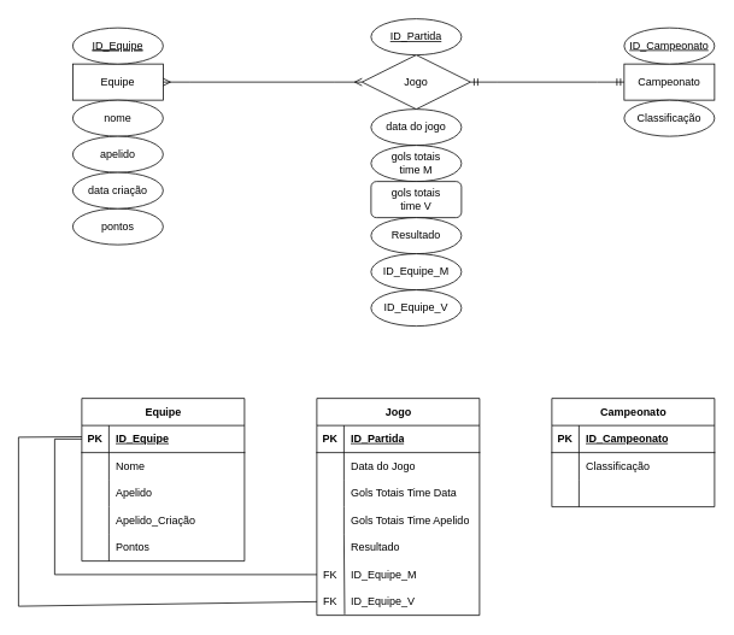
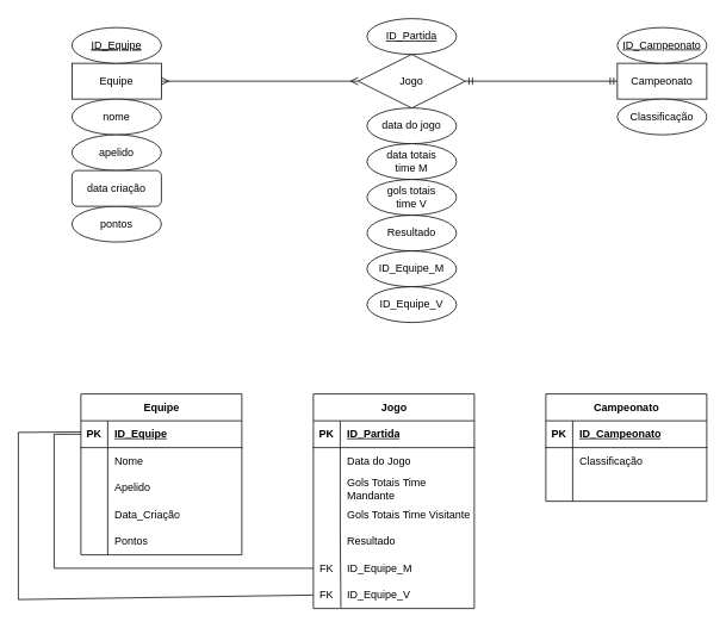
  <mxCell id="0" />
  <mxCell id="1" parent="0" />
  <mxCell id="2" value="Equipe" style="whiteSpace=wrap;html=1;align=center;" vertex="1" parent="1"><mxGeometry x="80" y="70" width="100" height="40" as="geometry" /></mxCell>
  <mxCell id="3" value="Campeonato" style="whiteSpace=wrap;html=1;align=center;" vertex="1" parent="1"><mxGeometry x="690" y="70" width="100" height="40" as="geometry" /></mxCell>
  <mxCell id="4" value="Jogo" style="shape=rhombus;perimeter=rhombusPerimeter;whiteSpace=wrap;html=1;align=center;" vertex="1" parent="1"><mxGeometry x="400" y="60" width="120" height="60" as="geometry" /></mxCell>
  <mxCell id="5" value="ID_Partida" style="ellipse;whiteSpace=wrap;html=1;align=center;fontStyle=4;" vertex="1" parent="1"><mxGeometry x="410" y="20" width="100" height="40" as="geometry" /></mxCell>
  <mxCell id="6" value="data do jogo" style="ellipse;whiteSpace=wrap;html=1;align=center;" vertex="1" parent="1"><mxGeometry x="410" y="120" width="100" height="40" as="geometry" /></mxCell>
  <mxCell id="7" value="pontos" style="ellipse;whiteSpace=wrap;html=1;align=center;" vertex="1" parent="1"><mxGeometry x="80" y="230" width="100" height="40" as="geometry" /></mxCell>
- <mxCell id="8" value="&lt;div&gt;gols totais&lt;/div&gt;&lt;div&gt;time M &lt;/div&gt;" style="ellipse;whiteSpace=wrap;html=1;align=center;" vertex="1" parent="1"><mxGeometry x="410" y="160" width="100" height="40" as="geometry" /></mxCell>
- <mxCell id="9" value="&lt;div&gt;gols totais&lt;/div&gt;&lt;div&gt;time V&lt;/div&gt;" style="whiteSpace=wrap;html=1;align=center;rounded=1;" vertex="1" parent="1"><mxGeometry x="410" y="200" width="100" height="40" as="geometry" /></mxCell>
+ <mxCell id="8" value="&lt;div&gt;data totais&lt;/div&gt;&lt;div&gt;time M &lt;/div&gt;" style="ellipse;whiteSpace=wrap;html=1;align=center;" vertex="1" parent="1"><mxGeometry x="410" y="160" width="100" height="40" as="geometry" /></mxCell>
+ <mxCell id="9" value="&lt;div&gt;gols totais&lt;/div&gt;&lt;div&gt;time V&lt;/div&gt;" style="ellipse;whiteSpace=wrap;html=1;align=center;" vertex="1" parent="1"><mxGeometry x="410" y="200" width="100" height="40" as="geometry" /></mxCell>
  <mxCell id="10" value="Resultado" style="ellipse;whiteSpace=wrap;html=1;align=center;" vertex="1" parent="1"><mxGeometry x="410" y="240" width="100" height="40" as="geometry" /></mxCell>
  <mxCell id="11" value="nome" style="ellipse;whiteSpace=wrap;html=1;align=center;" vertex="1" parent="1"><mxGeometry x="80" y="110" width="100" height="40" as="geometry" /></mxCell>
  <mxCell id="12" value="apelido" style="ellipse;whiteSpace=wrap;html=1;align=center;" vertex="1" parent="1"><mxGeometry x="80" y="150" width="100" height="40" as="geometry" /></mxCell>
- <mxCell id="13" value="data criação" style="ellipse;whiteSpace=wrap;html=1;align=center;" vertex="1" parent="1"><mxGeometry x="80" y="190" width="100" height="40" as="geometry" /></mxCell>
+ <mxCell id="13" value="data criação" style="whiteSpace=wrap;html=1;align=center;rounded=1;" vertex="1" parent="1"><mxGeometry x="80" y="190" width="100" height="40" as="geometry" /></mxCell>
  <mxCell id="14" value="ID_Campeonato" style="ellipse;whiteSpace=wrap;html=1;align=center;fontStyle=4;" vertex="1" parent="1"><mxGeometry x="690" y="30" width="100" height="40" as="geometry" /></mxCell>
  <mxCell id="15" value="" style="edgeStyle=entityRelationEdgeStyle;fontSize=12;html=1;endArrow=ERmany;startArrow=ERmany;rounded=0;exitX=1;exitY=0.5;exitDx=0;exitDy=0;" edge="1" source="2" target="4" parent="1"><mxGeometry width="100" height="100" relative="1" as="geometry"><mxPoint x="430" y="110" as="sourcePoint" /><mxPoint x="530" y="10" as="targetPoint" /></mxGeometry></mxCell>
  <mxCell id="16" value="" style="edgeStyle=entityRelationEdgeStyle;fontSize=12;html=1;endArrow=ERmandOne;startArrow=ERmandOne;rounded=0;entryX=0;entryY=0.5;entryDx=0;entryDy=0;exitX=1;exitY=0.5;exitDx=0;exitDy=0;" edge="1" source="4" target="3" parent="1"><mxGeometry width="100" height="100" relative="1" as="geometry"><mxPoint x="430" y="110" as="sourcePoint" /><mxPoint x="530" y="10" as="targetPoint" /></mxGeometry></mxCell>
  <mxCell id="17" value="Equipe" style="shape=table;startSize=30;container=1;collapsible=1;childLayout=tableLayout;fixedRows=1;rowLines=0;fontStyle=1;align=center;resizeLast=1;html=1;" vertex="1" parent="1"><mxGeometry x="90" y="440" width="180" height="180" as="geometry" /></mxCell>
  <mxCell id="18" value="" style="shape=tableRow;horizontal=0;startSize=0;swimlaneHead=0;swimlaneBody=0;fillColor=none;collapsible=0;dropTarget=0;points=[[0,0.5],[1,0.5]];portConstraint=eastwest;top=0;left=0;right=0;bottom=1;" vertex="1" parent="17"><mxGeometry y="30" width="180" height="30" as="geometry" /></mxCell>
  <mxCell id="19" value="PK" style="shape=partialRectangle;connectable=0;fillColor=none;top=0;left=0;bottom=0;right=0;fontStyle=1;overflow=hidden;whiteSpace=wrap;html=1;" vertex="1" parent="18"><mxGeometry width="30" height="30" as="geometry"><mxRectangle width="30" height="30" as="alternateBounds" /></mxGeometry></mxCell>
  <mxCell id="20" value="ID_Equipe" style="shape=partialRectangle;connectable=0;fillColor=none;top=0;left=0;bottom=0;right=0;align=left;spacingLeft=6;fontStyle=5;overflow=hidden;whiteSpace=wrap;html=1;" vertex="1" parent="18"><mxGeometry x="30" width="150" height="30" as="geometry"><mxRectangle width="150" height="30" as="alternateBounds" /></mxGeometry></mxCell>
  <mxCell id="21" value="" style="shape=tableRow;horizontal=0;startSize=0;swimlaneHead=0;swimlaneBody=0;fillColor=none;collapsible=0;dropTarget=0;points=[[0,0.5],[1,0.5]];portConstraint=eastwest;top=0;left=0;right=0;bottom=0;" vertex="1" parent="17"><mxGeometry y="60" width="180" height="30" as="geometry" /></mxCell>
  <mxCell id="22" value="" style="shape=partialRectangle;connectable=0;fillColor=none;top=0;left=0;bottom=0;right=0;editable=1;overflow=hidden;whiteSpace=wrap;html=1;" vertex="1" parent="21"><mxGeometry width="30" height="30" as="geometry"><mxRectangle width="30" height="30" as="alternateBounds" /></mxGeometry></mxCell>
  <mxCell id="23" value="Nome" style="shape=partialRectangle;connectable=0;fillColor=none;top=0;left=0;bottom=0;right=0;align=left;spacingLeft=6;overflow=hidden;whiteSpace=wrap;html=1;" vertex="1" parent="21"><mxGeometry x="30" width="150" height="30" as="geometry"><mxRectangle width="150" height="30" as="alternateBounds" /></mxGeometry></mxCell>
  <mxCell id="24" value="" style="shape=tableRow;horizontal=0;startSize=0;swimlaneHead=0;swimlaneBody=0;fillColor=none;collapsible=0;dropTarget=0;points=[[0,0.5],[1,0.5]];portConstraint=eastwest;top=0;left=0;right=0;bottom=0;" vertex="1" parent="17"><mxGeometry y="90" width="180" height="30" as="geometry" /></mxCell>
  <mxCell id="25" value="" style="shape=partialRectangle;connectable=0;fillColor=none;top=0;left=0;bottom=0;right=0;editable=1;overflow=hidden;whiteSpace=wrap;html=1;" vertex="1" parent="24"><mxGeometry width="30" height="30" as="geometry"><mxRectangle width="30" height="30" as="alternateBounds" /></mxGeometry></mxCell>
  <mxCell id="26" value="Apelido" style="shape=partialRectangle;connectable=0;fillColor=none;top=0;left=0;bottom=0;right=0;align=left;spacingLeft=6;overflow=hidden;whiteSpace=wrap;html=1;" vertex="1" parent="24"><mxGeometry x="30" width="150" height="30" as="geometry"><mxRectangle width="150" height="30" as="alternateBounds" /></mxGeometry></mxCell>
  <mxCell id="27" value="" style="shape=tableRow;horizontal=0;startSize=0;swimlaneHead=0;swimlaneBody=0;fillColor=none;collapsible=0;dropTarget=0;points=[[0,0.5],[1,0.5]];portConstraint=eastwest;top=0;left=0;right=0;bottom=0;" vertex="1" parent="17"><mxGeometry y="120" width="180" height="30" as="geometry" /></mxCell>
  <mxCell id="28" value="" style="shape=partialRectangle;connectable=0;fillColor=none;top=0;left=0;bottom=0;right=0;editable=1;overflow=hidden;whiteSpace=wrap;html=1;" vertex="1" parent="27"><mxGeometry width="30" height="30" as="geometry"><mxRectangle width="30" height="30" as="alternateBounds" /></mxGeometry></mxCell>
- <mxCell id="29" value="Apelido_Criação" style="shape=partialRectangle;connectable=0;fillColor=none;top=0;left=0;bottom=0;right=0;align=left;spacingLeft=6;overflow=hidden;whiteSpace=wrap;html=1;" vertex="1" parent="27"><mxGeometry x="30" width="150" height="30" as="geometry"><mxRectangle width="150" height="30" as="alternateBounds" /></mxGeometry></mxCell>
+ <mxCell id="29" value="Data_Criação" style="shape=partialRectangle;connectable=0;fillColor=none;top=0;left=0;bottom=0;right=0;align=left;spacingLeft=6;overflow=hidden;whiteSpace=wrap;html=1;" vertex="1" parent="27"><mxGeometry x="30" width="150" height="30" as="geometry"><mxRectangle width="150" height="30" as="alternateBounds" /></mxGeometry></mxCell>
  <mxCell id="30" value="Jogo" style="shape=table;startSize=30;container=1;collapsible=1;childLayout=tableLayout;fixedRows=1;rowLines=0;fontStyle=1;align=center;resizeLast=1;html=1;" vertex="1" parent="1"><mxGeometry x="350" y="440" width="180" height="240" as="geometry" /></mxCell>
  <mxCell id="31" value="" style="shape=tableRow;horizontal=0;startSize=0;swimlaneHead=0;swimlaneBody=0;fillColor=none;collapsible=0;dropTarget=0;points=[[0,0.5],[1,0.5]];portConstraint=eastwest;top=0;left=0;right=0;bottom=1;" vertex="1" parent="30"><mxGeometry y="30" width="180" height="30" as="geometry" /></mxCell>
  <mxCell id="32" value="PK" style="shape=partialRectangle;connectable=0;fillColor=none;top=0;left=0;bottom=0;right=0;fontStyle=1;overflow=hidden;whiteSpace=wrap;html=1;" vertex="1" parent="31"><mxGeometry width="30" height="30" as="geometry"><mxRectangle width="30" height="30" as="alternateBounds" /></mxGeometry></mxCell>
  <mxCell id="33" value="ID_Partida" style="shape=partialRectangle;connectable=0;fillColor=none;top=0;left=0;bottom=0;right=0;align=left;spacingLeft=6;fontStyle=5;overflow=hidden;whiteSpace=wrap;html=1;" vertex="1" parent="31"><mxGeometry x="30" width="150" height="30" as="geometry"><mxRectangle width="150" height="30" as="alternateBounds" /></mxGeometry></mxCell>
  <mxCell id="34" value="" style="shape=tableRow;horizontal=0;startSize=0;swimlaneHead=0;swimlaneBody=0;fillColor=none;collapsible=0;dropTarget=0;points=[[0,0.5],[1,0.5]];portConstraint=eastwest;top=0;left=0;right=0;bottom=0;" vertex="1" parent="30"><mxGeometry y="60" width="180" height="30" as="geometry" /></mxCell>
  <mxCell id="35" value="" style="shape=partialRectangle;connectable=0;fillColor=none;top=0;left=0;bottom=0;right=0;editable=1;overflow=hidden;whiteSpace=wrap;html=1;" vertex="1" parent="34"><mxGeometry width="30" height="30" as="geometry"><mxRectangle width="30" height="30" as="alternateBounds" /></mxGeometry></mxCell>
  <mxCell id="36" value="Data do Jogo" style="shape=partialRectangle;connectable=0;fillColor=none;top=0;left=0;bottom=0;right=0;align=left;spacingLeft=6;overflow=hidden;whiteSpace=wrap;html=1;" vertex="1" parent="34"><mxGeometry x="30" width="150" height="30" as="geometry"><mxRectangle width="150" height="30" as="alternateBounds" /></mxGeometry></mxCell>
  <mxCell id="37" value="" style="shape=tableRow;horizontal=0;startSize=0;swimlaneHead=0;swimlaneBody=0;fillColor=none;collapsible=0;dropTarget=0;points=[[0,0.5],[1,0.5]];portConstraint=eastwest;top=0;left=0;right=0;bottom=0;" vertex="1" parent="30"><mxGeometry y="90" width="180" height="30" as="geometry" /></mxCell>
  <mxCell id="38" value="" style="shape=partialRectangle;connectable=0;fillColor=none;top=0;left=0;bottom=0;right=0;editable=1;overflow=hidden;whiteSpace=wrap;html=1;" vertex="1" parent="37"><mxGeometry width="30" height="30" as="geometry"><mxRectangle width="30" height="30" as="alternateBounds" /></mxGeometry></mxCell>
- <mxCell id="39" value="Gols Totais Time Data" style="shape=partialRectangle;connectable=0;fillColor=none;top=0;left=0;bottom=0;right=0;align=left;spacingLeft=6;overflow=hidden;whiteSpace=wrap;html=1;" vertex="1" parent="37"><mxGeometry x="30" width="150" height="30" as="geometry"><mxRectangle width="150" height="30" as="alternateBounds" /></mxGeometry></mxCell>
+ <mxCell id="39" value="Gols Totais Time Mandante" style="shape=partialRectangle;connectable=0;fillColor=none;top=0;left=0;bottom=0;right=0;align=left;spacingLeft=6;overflow=hidden;whiteSpace=wrap;html=1;" vertex="1" parent="37"><mxGeometry x="30" width="150" height="30" as="geometry"><mxRectangle width="150" height="30" as="alternateBounds" /></mxGeometry></mxCell>
  <mxCell id="40" value="" style="shape=tableRow;horizontal=0;startSize=0;swimlaneHead=0;swimlaneBody=0;fillColor=none;collapsible=0;dropTarget=0;points=[[0,0.5],[1,0.5]];portConstraint=eastwest;top=0;left=0;right=0;bottom=0;" vertex="1" parent="30"><mxGeometry y="120" width="180" height="30" as="geometry" /></mxCell>
  <mxCell id="41" value="" style="shape=partialRectangle;connectable=0;fillColor=none;top=0;left=0;bottom=0;right=0;editable=1;overflow=hidden;whiteSpace=wrap;html=1;" vertex="1" parent="40"><mxGeometry width="30" height="30" as="geometry"><mxRectangle width="30" height="30" as="alternateBounds" /></mxGeometry></mxCell>
- <mxCell id="42" value="Gols Totais Time Apelido" style="shape=partialRectangle;connectable=0;fillColor=none;top=0;left=0;bottom=0;right=0;align=left;spacingLeft=6;overflow=hidden;whiteSpace=wrap;html=1;" vertex="1" parent="40"><mxGeometry x="30" width="150" height="30" as="geometry"><mxRectangle width="150" height="30" as="alternateBounds" /></mxGeometry></mxCell>
+ <mxCell id="42" value="Gols Totais Time Visitante" style="shape=partialRectangle;connectable=0;fillColor=none;top=0;left=0;bottom=0;right=0;align=left;spacingLeft=6;overflow=hidden;whiteSpace=wrap;html=1;" vertex="1" parent="40"><mxGeometry x="30" width="150" height="30" as="geometry"><mxRectangle width="150" height="30" as="alternateBounds" /></mxGeometry></mxCell>
  <mxCell id="43" value="" style="shape=tableRow;horizontal=0;startSize=0;swimlaneHead=0;swimlaneBody=0;fillColor=none;collapsible=0;dropTarget=0;points=[[0,0.5],[1,0.5]];portConstraint=eastwest;top=0;left=0;right=0;bottom=0;" vertex="1" parent="1"><mxGeometry x="350" y="590" width="180" height="30" as="geometry" /></mxCell>
  <mxCell id="44" value="" style="shape=partialRectangle;connectable=0;fillColor=none;top=0;left=0;bottom=0;right=0;editable=1;overflow=hidden;whiteSpace=wrap;html=1;" vertex="1" parent="43"><mxGeometry width="30" height="30" as="geometry"><mxRectangle width="30" height="30" as="alternateBounds" /></mxGeometry></mxCell>
  <mxCell id="45" value="Resultado" style="shape=partialRectangle;connectable=0;fillColor=none;top=0;left=0;bottom=0;right=0;align=left;spacingLeft=6;overflow=hidden;whiteSpace=wrap;html=1;" vertex="1" parent="43"><mxGeometry x="30" width="150" height="30" as="geometry"><mxRectangle width="150" height="30" as="alternateBounds" /></mxGeometry></mxCell>
  <mxCell id="46" value="" style="shape=tableRow;horizontal=0;startSize=0;swimlaneHead=0;swimlaneBody=0;fillColor=none;collapsible=0;dropTarget=0;points=[[0,0.5],[1,0.5]];portConstraint=eastwest;top=0;left=0;right=0;bottom=0;" vertex="1" parent="1"><mxGeometry x="350" y="620" width="180" height="30" as="geometry" /></mxCell>
  <mxCell id="47" value="FK" style="shape=partialRectangle;connectable=0;fillColor=none;top=0;left=0;bottom=0;right=0;editable=1;overflow=hidden;whiteSpace=wrap;html=1;" vertex="1" parent="46"><mxGeometry width="30" height="30" as="geometry"><mxRectangle width="30" height="30" as="alternateBounds" /></mxGeometry></mxCell>
  <mxCell id="48" value="ID_Equipe_M" style="shape=partialRectangle;connectable=0;fillColor=none;top=0;left=0;bottom=0;right=0;align=left;spacingLeft=6;overflow=hidden;whiteSpace=wrap;html=1;" vertex="1" parent="46"><mxGeometry x="30" width="150" height="30" as="geometry"><mxRectangle width="150" height="30" as="alternateBounds" /></mxGeometry></mxCell>
  <mxCell id="49" value="" style="shape=tableRow;horizontal=0;startSize=0;swimlaneHead=0;swimlaneBody=0;fillColor=none;collapsible=0;dropTarget=0;points=[[0,0.5],[1,0.5]];portConstraint=eastwest;top=0;left=0;right=0;bottom=0;" vertex="1" parent="1"><mxGeometry x="350" y="650" width="180" height="30" as="geometry" /></mxCell>
  <mxCell id="50" value="FK" style="shape=partialRectangle;connectable=0;fillColor=none;top=0;left=0;bottom=0;right=0;editable=1;overflow=hidden;whiteSpace=wrap;html=1;" vertex="1" parent="49"><mxGeometry width="30" height="30" as="geometry"><mxRectangle width="30" height="30" as="alternateBounds" /></mxGeometry></mxCell>
  <mxCell id="51" value="ID_Equipe_V" style="shape=partialRectangle;connectable=0;fillColor=none;top=0;left=0;bottom=0;right=0;align=left;spacingLeft=6;overflow=hidden;whiteSpace=wrap;html=1;" vertex="1" parent="49"><mxGeometry x="30" width="150" height="30" as="geometry"><mxRectangle width="150" height="30" as="alternateBounds" /></mxGeometry></mxCell>
  <mxCell id="52" value="" style="endArrow=none;html=1;rounded=0;entryX=0.156;entryY=1.1;entryDx=0;entryDy=0;entryPerimeter=0;exitX=0.171;exitY=0.967;exitDx=0;exitDy=0;exitPerimeter=0;" edge="1" source="49" parent="1"><mxGeometry width="50" height="50" relative="1" as="geometry"><mxPoint x="380" y="670" as="sourcePoint" /><mxPoint x="380" y="590" as="targetPoint" /></mxGeometry></mxCell>
  <mxCell id="53" value="" style="shape=partialRectangle;connectable=0;fillColor=none;top=0;left=0;bottom=0;right=0;editable=1;overflow=hidden;whiteSpace=wrap;html=1;" vertex="1" parent="1"><mxGeometry x="360" y="540" width="30" height="30" as="geometry"><mxRectangle width="30" height="30" as="alternateBounds" /></mxGeometry></mxCell>
  <mxCell id="54" value="Campeonato" style="shape=table;startSize=30;container=1;collapsible=1;childLayout=tableLayout;fixedRows=1;rowLines=0;fontStyle=1;align=center;resizeLast=1;html=1;" vertex="1" parent="1"><mxGeometry x="610" y="440" width="180" height="120" as="geometry" /></mxCell>
  <mxCell id="55" value="" style="shape=tableRow;horizontal=0;startSize=0;swimlaneHead=0;swimlaneBody=0;fillColor=none;collapsible=0;dropTarget=0;points=[[0,0.5],[1,0.5]];portConstraint=eastwest;top=0;left=0;right=0;bottom=1;" vertex="1" parent="54"><mxGeometry y="30" width="180" height="30" as="geometry" /></mxCell>
  <mxCell id="56" value="PK" style="shape=partialRectangle;connectable=0;fillColor=none;top=0;left=0;bottom=0;right=0;fontStyle=1;overflow=hidden;whiteSpace=wrap;html=1;" vertex="1" parent="55"><mxGeometry width="30" height="30" as="geometry"><mxRectangle width="30" height="30" as="alternateBounds" /></mxGeometry></mxCell>
  <mxCell id="57" value="ID_Campeonato" style="shape=partialRectangle;connectable=0;fillColor=none;top=0;left=0;bottom=0;right=0;align=left;spacingLeft=6;fontStyle=5;overflow=hidden;whiteSpace=wrap;html=1;" vertex="1" parent="55"><mxGeometry x="30" width="150" height="30" as="geometry"><mxRectangle width="150" height="30" as="alternateBounds" /></mxGeometry></mxCell>
  <mxCell id="58" value="" style="shape=tableRow;horizontal=0;startSize=0;swimlaneHead=0;swimlaneBody=0;fillColor=none;collapsible=0;dropTarget=0;points=[[0,0.5],[1,0.5]];portConstraint=eastwest;top=0;left=0;right=0;bottom=0;" vertex="1" parent="54"><mxGeometry y="60" width="180" height="30" as="geometry" /></mxCell>
  <mxCell id="59" value="" style="shape=partialRectangle;connectable=0;fillColor=none;top=0;left=0;bottom=0;right=0;editable=1;overflow=hidden;whiteSpace=wrap;html=1;" vertex="1" parent="58"><mxGeometry width="30" height="30" as="geometry"><mxRectangle width="30" height="30" as="alternateBounds" /></mxGeometry></mxCell>
  <mxCell id="60" value="Classificação" style="shape=partialRectangle;connectable=0;fillColor=none;top=0;left=0;bottom=0;right=0;align=left;spacingLeft=6;overflow=hidden;whiteSpace=wrap;html=1;" vertex="1" parent="58"><mxGeometry x="30" width="150" height="30" as="geometry"><mxRectangle width="150" height="30" as="alternateBounds" /></mxGeometry></mxCell>
  <mxCell id="61" value="" style="shape=tableRow;horizontal=0;startSize=0;swimlaneHead=0;swimlaneBody=0;fillColor=none;collapsible=0;dropTarget=0;points=[[0,0.5],[1,0.5]];portConstraint=eastwest;top=0;left=0;right=0;bottom=0;" vertex="1" parent="54"><mxGeometry y="90" width="180" height="30" as="geometry" /></mxCell>
  <mxCell id="62" value="" style="shape=partialRectangle;connectable=0;fillColor=none;top=0;left=0;bottom=0;right=0;editable=1;overflow=hidden;whiteSpace=wrap;html=1;" vertex="1" parent="61"><mxGeometry width="30" height="30" as="geometry"><mxRectangle width="30" height="30" as="alternateBounds" /></mxGeometry></mxCell>
  <mxCell id="63" value="" style="shape=partialRectangle;connectable=0;fillColor=none;top=0;left=0;bottom=0;right=0;align=left;spacingLeft=6;overflow=hidden;whiteSpace=wrap;html=1;" vertex="1" parent="61"><mxGeometry x="30" width="150" height="30" as="geometry"><mxRectangle width="150" height="30" as="alternateBounds" /></mxGeometry></mxCell>
  <mxCell id="64" value="" style="endArrow=none;html=1;rounded=0;entryX=0;entryY=0.5;entryDx=0;entryDy=0;exitX=0;exitY=0.5;exitDx=0;exitDy=0;" edge="1" source="46" target="18" parent="1"><mxGeometry width="50" height="50" relative="1" as="geometry"><mxPoint x="340" y="650" as="sourcePoint" /><mxPoint x="610" y="630" as="targetPoint" /><Array as="points"><mxPoint x="60" y="635" /><mxPoint x="60" y="485" /></Array></mxGeometry></mxCell>
  <mxCell id="65" value="" style="endArrow=none;html=1;rounded=0;entryX=0;entryY=0.5;entryDx=0;entryDy=0;exitX=0;exitY=0.5;exitDx=0;exitDy=0;" edge="1" source="49" parent="1"><mxGeometry width="50" height="50" relative="1" as="geometry"><mxPoint x="350" y="730" as="sourcePoint" /><mxPoint x="90" y="482.5" as="targetPoint" /><Array as="points"><mxPoint x="20" y="670" /><mxPoint x="20" y="483" /></Array></mxGeometry></mxCell>
  <mxCell id="66" value="&lt;u&gt;ID_Equipe&lt;/u&gt;" style="ellipse;whiteSpace=wrap;html=1;align=center;fontStyle=4;" vertex="1" parent="1"><mxGeometry x="80" y="30" width="100" height="40" as="geometry" /></mxCell>
  <mxCell id="67" value="Pontos" style="shape=partialRectangle;connectable=0;fillColor=none;top=0;left=0;bottom=0;right=0;align=left;spacingLeft=6;overflow=hidden;whiteSpace=wrap;html=1;" vertex="1" parent="1"><mxGeometry x="120" y="590" width="150" height="30" as="geometry"><mxRectangle width="150" height="30" as="alternateBounds" /></mxGeometry></mxCell>
  <mxCell id="68" value="" style="endArrow=none;html=1;rounded=0;" edge="1" parent="1"><mxGeometry width="50" height="50" relative="1" as="geometry"><mxPoint x="120" y="620" as="sourcePoint" /><mxPoint x="120" y="590" as="targetPoint" /></mxGeometry></mxCell>
  <mxCell id="69" value="Classificação" style="ellipse;whiteSpace=wrap;html=1;align=center;" vertex="1" parent="1"><mxGeometry x="690" y="110" width="100" height="40" as="geometry" /></mxCell>
  <mxCell id="70" value="ID_Equipe_M" style="ellipse;whiteSpace=wrap;html=1;align=center;" vertex="1" parent="1"><mxGeometry x="410" y="280" width="100" height="40" as="geometry" /></mxCell>
  <mxCell id="71" value="ID_Equipe_V" style="ellipse;whiteSpace=wrap;html=1;align=center;" vertex="1" parent="1"><mxGeometry x="410" y="320" width="100" height="40" as="geometry" /></mxCell>
